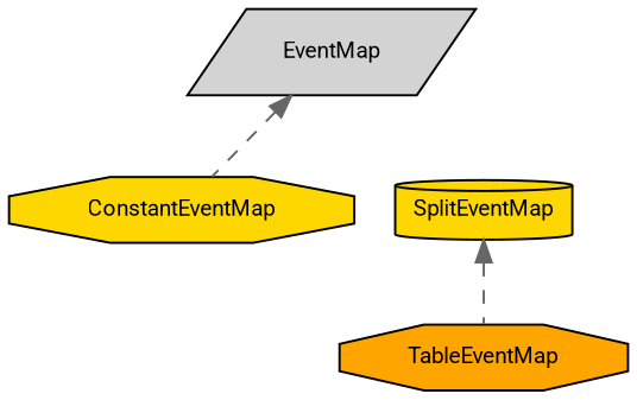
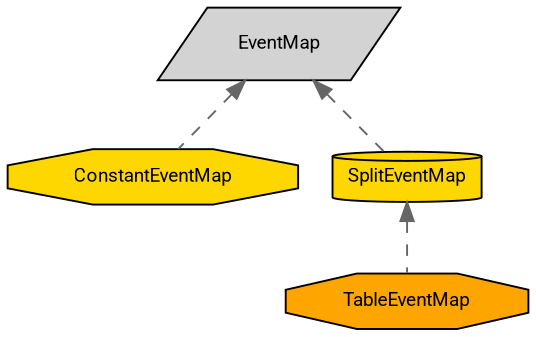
  digraph {
    fontname=Roboto
    node [color=black fillcolor=gold fontname=Roboto fontsize=10 shape=octagon style=filled]
    edge [color=gray40 dir=back fontname=Roboto fontsize=10 labelfontname=Helvetica labelfontsize=10 style=dashed]
    n1 [fillcolor=lightgrey fontcolor=black height=0.2 label=EventMap shape=parallelogram width=0.4]
    n2 [height=0.2 label=ConstantEventMap width=0.4]
    n3 [height=0.2 label=SplitEventMap shape=cylinder width=0.4]
    n4 [fillcolor=orange height=0.2 label=TableEventMap width=0.4]
    n1 -> n2
+   n1 -> n3
    n3 -> n4
  }
